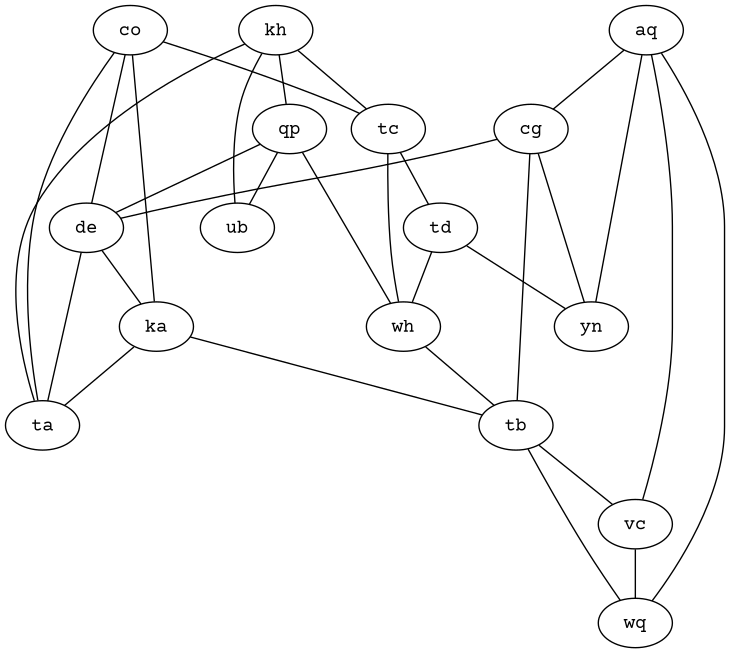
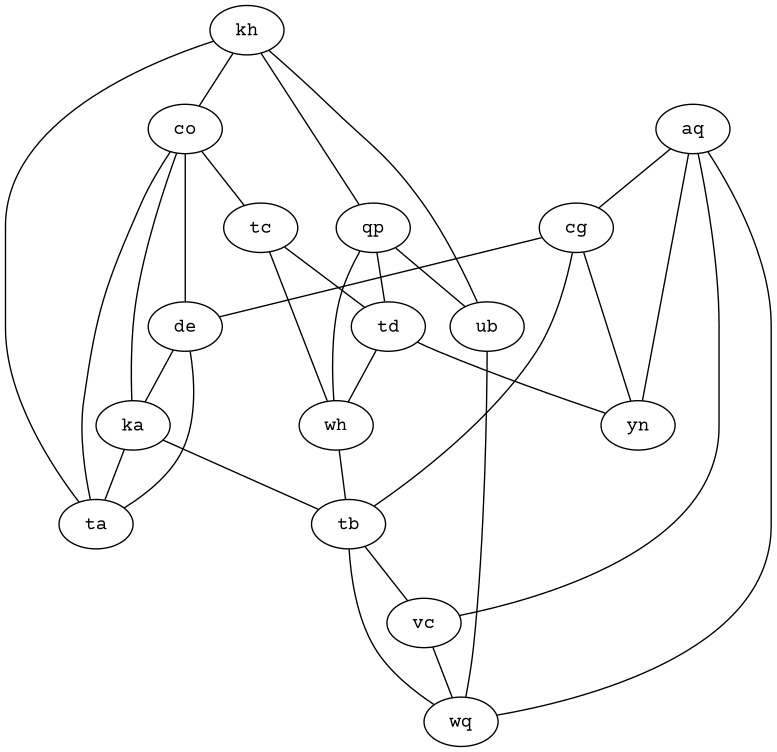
  graph {
    fontname="Courier Prime"
    node [fontname="Courier Prime"]
    edge [fontname="Courier Prime"]
    kh
    tc
    qp
    ub
    ta
    wh
    td
    wq
    tb
    yn
    cg
    de
    ka
    vc
    co
    aq
-   kh -- tc
+   kh -- co
    kh -- qp
    kh -- ub
    kh -- ta
    tc -- wh
    tc -- td
    qp -- ub
    qp -- wh
-   qp -- de
+   qp -- td
+   ub -- wq
    wh -- tb
    td -- wh
    td -- yn
    tb -- wq
    tb -- vc
    cg -- tb
    cg -- yn
    cg -- de
    de -- ta
    de -- ka
    ka -- ta
    ka -- tb
    vc -- wq
    co -- tc
    co -- ta
    co -- de
    co -- ka
    aq -- wq
    aq -- yn
    aq -- cg
    aq -- vc
  }
